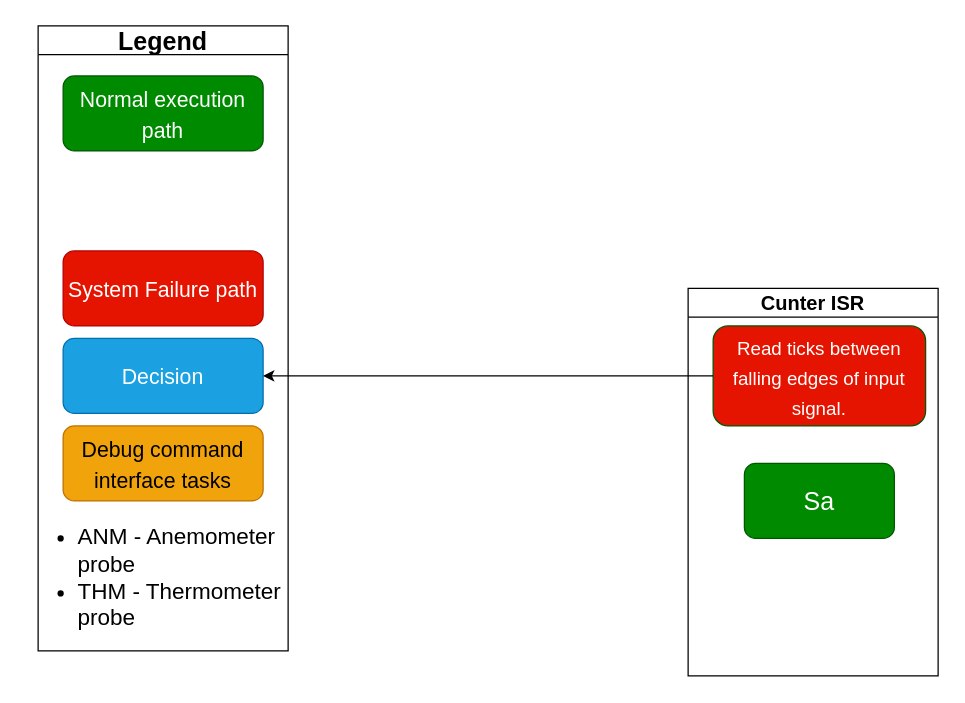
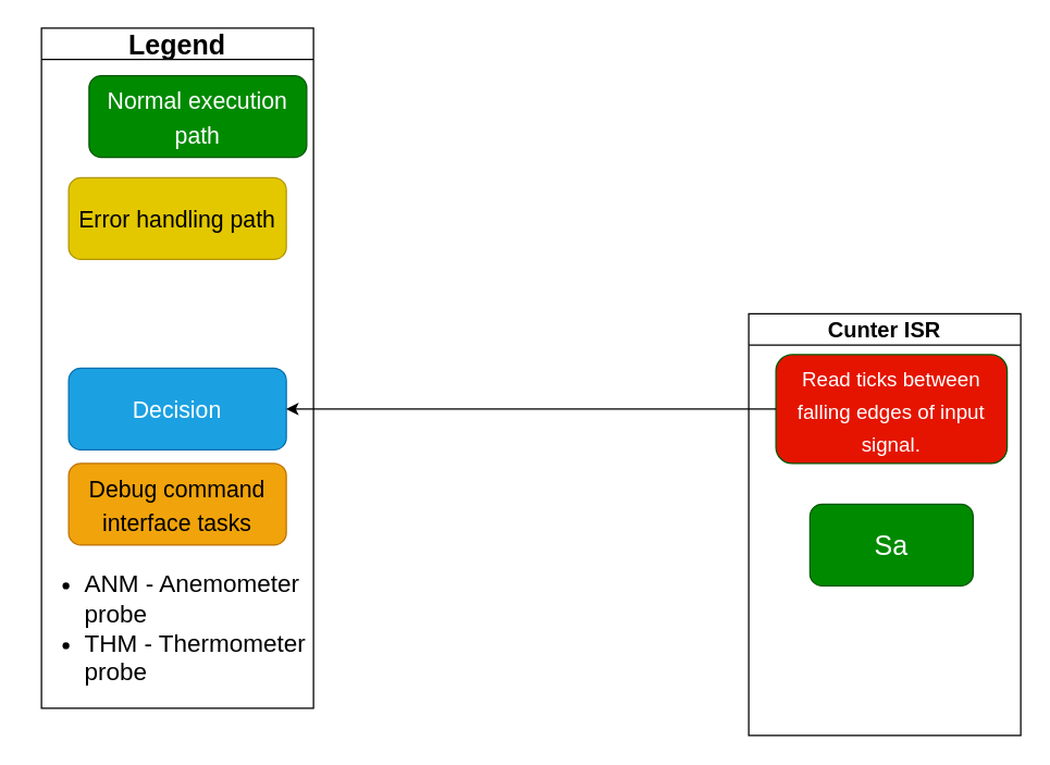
  <mxCell id="0" />
  <mxCell id="1" parent="0" />
  <mxCell id="2" value="Legend" style="swimlane;whiteSpace=wrap;html=1;fontSize=20;" parent="1" vertex="1"><mxGeometry x="30" y="20" width="200" height="500" as="geometry"><mxRectangle x="30" y="20" width="110" height="40" as="alternateBounds" /></mxGeometry></mxCell>
- <mxCell id="3" value="&lt;font style=&quot;font-size: 17px;&quot;&gt;Normal execution path&lt;/font&gt;" style="rounded=1;whiteSpace=wrap;html=1;fontSize=20;fillColor=#008a00;fontColor=#ffffff;strokeColor=#005700;" parent="2" vertex="1"><mxGeometry x="20" y="40" width="160" height="60" as="geometry" /></mxCell>
- <mxCell id="5" value="&lt;font style=&quot;font-size: 17px;&quot;&gt;System Failure path&lt;/font&gt;" style="rounded=1;whiteSpace=wrap;html=1;fontSize=20;fillColor=#e51400;fontColor=#ffffff;strokeColor=#B20000;" parent="2" vertex="1"><mxGeometry x="20" y="180" width="160" height="60" as="geometry" /></mxCell>
+ <mxCell id="3" value="&lt;font style=&quot;font-size: 17px;&quot;&gt;Normal execution path&lt;/font&gt;" style="rounded=1;whiteSpace=wrap;html=1;fontSize=20;fillColor=#008a00;fontColor=#ffffff;strokeColor=#005700;" parent="2" vertex="1"><mxGeometry x="35" y="35" width="160" height="60" as="geometry" /></mxCell>
+ <mxCell id="4" value="&lt;font style=&quot;font-size: 17px;&quot;&gt;Error handling path&lt;/font&gt;" style="rounded=1;whiteSpace=wrap;html=1;fontSize=20;fillColor=#e3c800;fontColor=#000000;strokeColor=#B09500;" parent="2" vertex="1"><mxGeometry x="20" y="110" width="160" height="60" as="geometry" /></mxCell>
  <mxCell id="6" value="&lt;font style=&quot;font-size: 17px;&quot;&gt;Decision&lt;/font&gt;" style="rounded=1;whiteSpace=wrap;html=1;fontSize=20;fillColor=#1ba1e2;fontColor=#ffffff;strokeColor=#006EAF;" parent="2" vertex="1"><mxGeometry x="20" y="250" width="160" height="60" as="geometry" /></mxCell>
  <mxCell id="7" value="&lt;font style=&quot;font-size: 17px;&quot;&gt;Debug command interface tasks&lt;/font&gt;" style="rounded=1;whiteSpace=wrap;html=1;fontSize=20;fillColor=#f0a30a;fontColor=#000000;strokeColor=#BD7000;" parent="2" vertex="1"><mxGeometry x="20" y="320" width="160" height="60" as="geometry" /></mxCell>
  <mxCell id="8" value="&lt;ul&gt;&lt;li&gt;&lt;font style=&quot;font-size: 18px;&quot;&gt;ANM - Anemometer probe&lt;/font&gt;&lt;/li&gt;&lt;li&gt;&lt;font style=&quot;font-size: 18px;&quot;&gt;THM - Thermometer probe&lt;/font&gt;&lt;/li&gt;&lt;/ul&gt;" style="text;html=1;strokeColor=none;fillColor=none;align=left;verticalAlign=middle;whiteSpace=wrap;rounded=0;fontSize=15;" parent="2" vertex="1"><mxGeometry x="-10" y="393.5" width="210" height="96.5" as="geometry" /></mxCell>
  <mxCell id="9" value="&lt;font style=&quot;font-size: 16px;&quot;&gt;Cunter ISR&lt;/font&gt;" style="swimlane;whiteSpace=wrap;html=1;startSize=23;" parent="1" vertex="1"><mxGeometry x="550" y="230" width="200" height="310" as="geometry" /></mxCell>
  <mxCell id="10" value="&lt;font style=&quot;font-size: 15px;&quot;&gt;Read ticks between falling edges of input signal.&lt;/font&gt;" style="rounded=1;whiteSpace=wrap;html=1;fontSize=20;fillColor=#e51400;fontColor=#ffffff;strokeColor=#005700;" parent="9" vertex="1"><mxGeometry x="20" y="30" width="170" height="80" as="geometry" /></mxCell>
  <mxCell id="11" value="Sa" style="whiteSpace=wrap;html=1;fontSize=20;fillColor=#008a00;strokeColor=#005700;fontColor=#ffffff;rounded=1;" parent="9" vertex="1"><mxGeometry x="45" y="140" width="120" height="60" as="geometry" /></mxCell>
  <mxCell id="12" style="edgeStyle=none;html=1;" parent="9" source="10" target="6" edge="1"><mxGeometry relative="1" as="geometry" /></mxCell>
